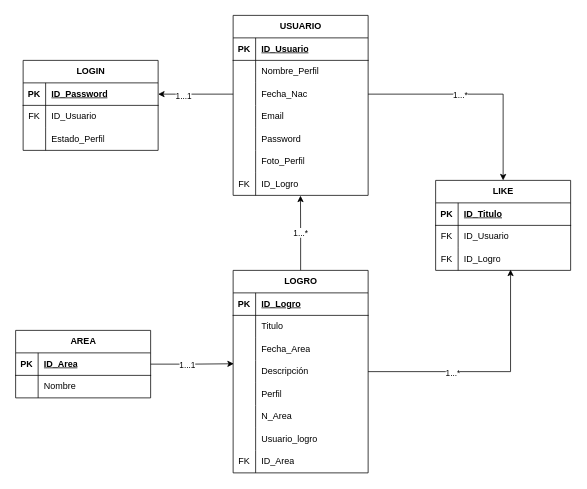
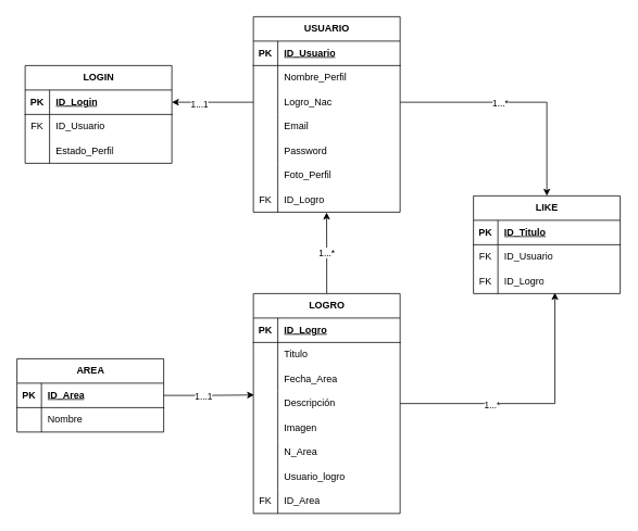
  <mxCell id="0" />
  <mxCell id="1" parent="0" />
  <mxCell id="2" value="USUARIO" style="shape=table;startSize=30;container=1;collapsible=1;childLayout=tableLayout;fixedRows=1;rowLines=0;fontStyle=1;align=center;resizeLast=1;html=1;" vertex="1" parent="1"><mxGeometry x="310" y="20" width="180" height="240" as="geometry" /></mxCell>
  <mxCell id="3" value="" style="shape=tableRow;horizontal=0;startSize=0;swimlaneHead=0;swimlaneBody=0;fillColor=none;collapsible=0;dropTarget=0;points=[[0,0.5],[1,0.5]];portConstraint=eastwest;top=0;left=0;right=0;bottom=1;" vertex="1" parent="2"><mxGeometry y="30" width="180" height="30" as="geometry" /></mxCell>
  <mxCell id="4" value="PK" style="shape=partialRectangle;connectable=0;fillColor=none;top=0;left=0;bottom=0;right=0;fontStyle=1;overflow=hidden;whiteSpace=wrap;html=1;" vertex="1" parent="3"><mxGeometry width="30" height="30" as="geometry"><mxRectangle width="30" height="30" as="alternateBounds" /></mxGeometry></mxCell>
  <mxCell id="5" value="ID_Usuario" style="shape=partialRectangle;connectable=0;fillColor=none;top=0;left=0;bottom=0;right=0;align=left;spacingLeft=6;fontStyle=5;overflow=hidden;whiteSpace=wrap;html=1;" vertex="1" parent="3"><mxGeometry x="30" width="150" height="30" as="geometry"><mxRectangle width="150" height="30" as="alternateBounds" /></mxGeometry></mxCell>
  <mxCell id="6" value="" style="shape=tableRow;horizontal=0;startSize=0;swimlaneHead=0;swimlaneBody=0;fillColor=none;collapsible=0;dropTarget=0;points=[[0,0.5],[1,0.5]];portConstraint=eastwest;top=0;left=0;right=0;bottom=0;" vertex="1" parent="2"><mxGeometry y="60" width="180" height="30" as="geometry" /></mxCell>
  <mxCell id="7" value="" style="shape=partialRectangle;connectable=0;fillColor=none;top=0;left=0;bottom=0;right=0;editable=1;overflow=hidden;whiteSpace=wrap;html=1;" vertex="1" parent="6"><mxGeometry width="30" height="30" as="geometry"><mxRectangle width="30" height="30" as="alternateBounds" /></mxGeometry></mxCell>
  <mxCell id="8" value="Nombre_Perfil" style="shape=partialRectangle;connectable=0;fillColor=none;top=0;left=0;bottom=0;right=0;align=left;spacingLeft=6;overflow=hidden;whiteSpace=wrap;html=1;" vertex="1" parent="6"><mxGeometry x="30" width="150" height="30" as="geometry"><mxRectangle width="150" height="30" as="alternateBounds" /></mxGeometry></mxCell>
  <mxCell id="9" value="" style="shape=tableRow;horizontal=0;startSize=0;swimlaneHead=0;swimlaneBody=0;fillColor=none;collapsible=0;dropTarget=0;points=[[0,0.5],[1,0.5]];portConstraint=eastwest;top=0;left=0;right=0;bottom=0;" vertex="1" parent="2"><mxGeometry y="90" width="180" height="30" as="geometry" /></mxCell>
  <mxCell id="10" value="" style="shape=partialRectangle;connectable=0;fillColor=none;top=0;left=0;bottom=0;right=0;editable=1;overflow=hidden;whiteSpace=wrap;html=1;" vertex="1" parent="9"><mxGeometry width="30" height="30" as="geometry"><mxRectangle width="30" height="30" as="alternateBounds" /></mxGeometry></mxCell>
- <mxCell id="11" value="Fecha_Nac" style="shape=partialRectangle;connectable=0;fillColor=none;top=0;left=0;bottom=0;right=0;align=left;spacingLeft=6;overflow=hidden;whiteSpace=wrap;html=1;" vertex="1" parent="9"><mxGeometry x="30" width="150" height="30" as="geometry"><mxRectangle width="150" height="30" as="alternateBounds" /></mxGeometry></mxCell>
+ <mxCell id="11" value="Logro_Nac" style="shape=partialRectangle;connectable=0;fillColor=none;top=0;left=0;bottom=0;right=0;align=left;spacingLeft=6;overflow=hidden;whiteSpace=wrap;html=1;" vertex="1" parent="9"><mxGeometry x="30" width="150" height="30" as="geometry"><mxRectangle width="150" height="30" as="alternateBounds" /></mxGeometry></mxCell>
  <mxCell id="12" value="" style="shape=tableRow;horizontal=0;startSize=0;swimlaneHead=0;swimlaneBody=0;fillColor=none;collapsible=0;dropTarget=0;points=[[0,0.5],[1,0.5]];portConstraint=eastwest;top=0;left=0;right=0;bottom=0;" vertex="1" parent="2"><mxGeometry y="120" width="180" height="30" as="geometry" /></mxCell>
  <mxCell id="13" value="" style="shape=partialRectangle;connectable=0;fillColor=none;top=0;left=0;bottom=0;right=0;editable=1;overflow=hidden;whiteSpace=wrap;html=1;" vertex="1" parent="12"><mxGeometry width="30" height="30" as="geometry"><mxRectangle width="30" height="30" as="alternateBounds" /></mxGeometry></mxCell>
  <mxCell id="14" value="Email&lt;span style=&quot;white-space: pre;&quot;&gt;&#09;&lt;/span&gt;&lt;span style=&quot;white-space: pre;&quot;&gt;&#09;&lt;/span&gt;&lt;span style=&quot;white-space: pre;&quot;&gt;&#09;&lt;/span&gt;&lt;span style=&quot;white-space: pre;&quot;&gt;&#09;&lt;/span&gt;&lt;span style=&quot;white-space: pre;&quot;&gt;&#09;&lt;/span&gt;&lt;span style=&quot;white-space: pre;&quot;&gt;&#09;&lt;/span&gt;" style="shape=partialRectangle;connectable=0;fillColor=none;top=0;left=0;bottom=0;right=0;align=left;spacingLeft=6;overflow=hidden;whiteSpace=wrap;html=1;" vertex="1" parent="12"><mxGeometry x="30" width="150" height="30" as="geometry"><mxRectangle width="150" height="30" as="alternateBounds" /></mxGeometry></mxCell>
  <mxCell id="15" value="" style="shape=tableRow;horizontal=0;startSize=0;swimlaneHead=0;swimlaneBody=0;fillColor=none;collapsible=0;dropTarget=0;points=[[0,0.5],[1,0.5]];portConstraint=eastwest;top=0;left=0;right=0;bottom=0;" vertex="1" parent="2"><mxGeometry y="150" width="180" height="30" as="geometry" /></mxCell>
  <mxCell id="16" value="" style="shape=partialRectangle;connectable=0;fillColor=none;top=0;left=0;bottom=0;right=0;editable=1;overflow=hidden;whiteSpace=wrap;html=1;" vertex="1" parent="15"><mxGeometry width="30" height="30" as="geometry"><mxRectangle width="30" height="30" as="alternateBounds" /></mxGeometry></mxCell>
  <mxCell id="17" value="Password" style="shape=partialRectangle;connectable=0;fillColor=none;top=0;left=0;bottom=0;right=0;align=left;spacingLeft=6;overflow=hidden;whiteSpace=wrap;html=1;" vertex="1" parent="15"><mxGeometry x="30" width="150" height="30" as="geometry"><mxRectangle width="150" height="30" as="alternateBounds" /></mxGeometry></mxCell>
  <mxCell id="18" value="" style="shape=tableRow;horizontal=0;startSize=0;swimlaneHead=0;swimlaneBody=0;fillColor=none;collapsible=0;dropTarget=0;points=[[0,0.5],[1,0.5]];portConstraint=eastwest;top=0;left=0;right=0;bottom=0;" vertex="1" parent="2"><mxGeometry y="180" width="180" height="30" as="geometry" /></mxCell>
  <mxCell id="19" value="" style="shape=partialRectangle;connectable=0;fillColor=none;top=0;left=0;bottom=0;right=0;editable=1;overflow=hidden;whiteSpace=wrap;html=1;" vertex="1" parent="18"><mxGeometry width="30" height="30" as="geometry"><mxRectangle width="30" height="30" as="alternateBounds" /></mxGeometry></mxCell>
  <mxCell id="20" value="Foto_Perfil" style="shape=partialRectangle;connectable=0;fillColor=none;top=0;left=0;bottom=0;right=0;align=left;spacingLeft=6;overflow=hidden;whiteSpace=wrap;html=1;" vertex="1" parent="18"><mxGeometry x="30" width="150" height="30" as="geometry"><mxRectangle width="150" height="30" as="alternateBounds" /></mxGeometry></mxCell>
  <mxCell id="21" value="" style="shape=tableRow;horizontal=0;startSize=0;swimlaneHead=0;swimlaneBody=0;fillColor=none;collapsible=0;dropTarget=0;points=[[0,0.5],[1,0.5]];portConstraint=eastwest;top=0;left=0;right=0;bottom=0;" vertex="1" parent="2"><mxGeometry y="210" width="180" height="30" as="geometry" /></mxCell>
  <mxCell id="22" value="FK" style="shape=partialRectangle;connectable=0;fillColor=none;top=0;left=0;bottom=0;right=0;editable=1;overflow=hidden;whiteSpace=wrap;html=1;" vertex="1" parent="21"><mxGeometry width="30" height="30" as="geometry"><mxRectangle width="30" height="30" as="alternateBounds" /></mxGeometry></mxCell>
  <mxCell id="23" value="ID_Logro" style="shape=partialRectangle;connectable=0;fillColor=none;top=0;left=0;bottom=0;right=0;align=left;spacingLeft=6;overflow=hidden;whiteSpace=wrap;html=1;" vertex="1" parent="21"><mxGeometry x="30" width="150" height="30" as="geometry"><mxRectangle width="150" height="30" as="alternateBounds" /></mxGeometry></mxCell>
  <mxCell id="24" style="edgeStyle=orthogonalEdgeStyle;rounded=0;orthogonalLoop=1;jettySize=auto;html=1;entryX=0.555;entryY=0.967;entryDx=0;entryDy=0;entryPerimeter=0;" edge="1" parent="1" source="27" target="68"><mxGeometry relative="1" as="geometry" /></mxCell>
  <mxCell id="25" value="1...*" style="edgeLabel;html=1;align=center;verticalAlign=middle;resizable=0;points=[];" vertex="1" connectable="0" parent="24"><mxGeometry x="-0.313" y="-1" relative="1" as="geometry"><mxPoint as="offset" /></mxGeometry></mxCell>
  <mxCell id="26" value="1...*" style="edgeStyle=orthogonalEdgeStyle;rounded=0;orthogonalLoop=1;jettySize=auto;html=1;entryX=0.499;entryY=1.013;entryDx=0;entryDy=0;entryPerimeter=0;" edge="1" parent="1" source="27" target="21"><mxGeometry relative="1" as="geometry"><Array as="points"><mxPoint x="400" y="310" /><mxPoint x="400" y="310" /></Array></mxGeometry></mxCell>
  <mxCell id="27" value="LOGRO" style="shape=table;startSize=30;container=1;collapsible=1;childLayout=tableLayout;fixedRows=1;rowLines=0;fontStyle=1;align=center;resizeLast=1;html=1;" vertex="1" parent="1"><mxGeometry x="310" y="360" width="180" height="270" as="geometry" /></mxCell>
  <mxCell id="28" value="" style="shape=tableRow;horizontal=0;startSize=0;swimlaneHead=0;swimlaneBody=0;fillColor=none;collapsible=0;dropTarget=0;points=[[0,0.5],[1,0.5]];portConstraint=eastwest;top=0;left=0;right=0;bottom=1;" vertex="1" parent="27"><mxGeometry y="30" width="180" height="30" as="geometry" /></mxCell>
  <mxCell id="29" value="PK" style="shape=partialRectangle;connectable=0;fillColor=none;top=0;left=0;bottom=0;right=0;fontStyle=1;overflow=hidden;whiteSpace=wrap;html=1;" vertex="1" parent="28"><mxGeometry width="30" height="30" as="geometry"><mxRectangle width="30" height="30" as="alternateBounds" /></mxGeometry></mxCell>
  <mxCell id="30" value="ID_Logro" style="shape=partialRectangle;connectable=0;fillColor=none;top=0;left=0;bottom=0;right=0;align=left;spacingLeft=6;fontStyle=5;overflow=hidden;whiteSpace=wrap;html=1;" vertex="1" parent="28"><mxGeometry x="30" width="150" height="30" as="geometry"><mxRectangle width="150" height="30" as="alternateBounds" /></mxGeometry></mxCell>
  <mxCell id="31" value="" style="shape=tableRow;horizontal=0;startSize=0;swimlaneHead=0;swimlaneBody=0;fillColor=none;collapsible=0;dropTarget=0;points=[[0,0.5],[1,0.5]];portConstraint=eastwest;top=0;left=0;right=0;bottom=0;" vertex="1" parent="27"><mxGeometry y="60" width="180" height="30" as="geometry" /></mxCell>
  <mxCell id="32" value="" style="shape=partialRectangle;connectable=0;fillColor=none;top=0;left=0;bottom=0;right=0;editable=1;overflow=hidden;whiteSpace=wrap;html=1;" vertex="1" parent="31"><mxGeometry width="30" height="30" as="geometry"><mxRectangle width="30" height="30" as="alternateBounds" /></mxGeometry></mxCell>
  <mxCell id="33" value="Titulo" style="shape=partialRectangle;connectable=0;fillColor=none;top=0;left=0;bottom=0;right=0;align=left;spacingLeft=6;overflow=hidden;whiteSpace=wrap;html=1;" vertex="1" parent="31"><mxGeometry x="30" width="150" height="30" as="geometry"><mxRectangle width="150" height="30" as="alternateBounds" /></mxGeometry></mxCell>
  <mxCell id="34" value="" style="shape=tableRow;horizontal=0;startSize=0;swimlaneHead=0;swimlaneBody=0;fillColor=none;collapsible=0;dropTarget=0;points=[[0,0.5],[1,0.5]];portConstraint=eastwest;top=0;left=0;right=0;bottom=0;" vertex="1" parent="27"><mxGeometry y="90" width="180" height="30" as="geometry" /></mxCell>
  <mxCell id="35" value="" style="shape=partialRectangle;connectable=0;fillColor=none;top=0;left=0;bottom=0;right=0;editable=1;overflow=hidden;whiteSpace=wrap;html=1;" vertex="1" parent="34"><mxGeometry width="30" height="30" as="geometry"><mxRectangle width="30" height="30" as="alternateBounds" /></mxGeometry></mxCell>
  <mxCell id="36" value="Fecha_Area" style="shape=partialRectangle;connectable=0;fillColor=none;top=0;left=0;bottom=0;right=0;align=left;spacingLeft=6;overflow=hidden;whiteSpace=wrap;html=1;" vertex="1" parent="34"><mxGeometry x="30" width="150" height="30" as="geometry"><mxRectangle width="150" height="30" as="alternateBounds" /></mxGeometry></mxCell>
  <mxCell id="37" value="" style="shape=tableRow;horizontal=0;startSize=0;swimlaneHead=0;swimlaneBody=0;fillColor=none;collapsible=0;dropTarget=0;points=[[0,0.5],[1,0.5]];portConstraint=eastwest;top=0;left=0;right=0;bottom=0;" vertex="1" parent="27"><mxGeometry y="120" width="180" height="30" as="geometry" /></mxCell>
  <mxCell id="38" value="" style="shape=partialRectangle;connectable=0;fillColor=none;top=0;left=0;bottom=0;right=0;editable=1;overflow=hidden;whiteSpace=wrap;html=1;" vertex="1" parent="37"><mxGeometry width="30" height="30" as="geometry"><mxRectangle width="30" height="30" as="alternateBounds" /></mxGeometry></mxCell>
  <mxCell id="39" value="Descripción" style="shape=partialRectangle;connectable=0;fillColor=none;top=0;left=0;bottom=0;right=0;align=left;spacingLeft=6;overflow=hidden;whiteSpace=wrap;html=1;" vertex="1" parent="37"><mxGeometry x="30" width="150" height="30" as="geometry"><mxRectangle width="150" height="30" as="alternateBounds" /></mxGeometry></mxCell>
  <mxCell id="40" value="" style="shape=tableRow;horizontal=0;startSize=0;swimlaneHead=0;swimlaneBody=0;fillColor=none;collapsible=0;dropTarget=0;points=[[0,0.5],[1,0.5]];portConstraint=eastwest;top=0;left=0;right=0;bottom=0;" vertex="1" parent="27"><mxGeometry y="150" width="180" height="30" as="geometry" /></mxCell>
  <mxCell id="41" value="" style="shape=partialRectangle;connectable=0;fillColor=none;top=0;left=0;bottom=0;right=0;editable=1;overflow=hidden;whiteSpace=wrap;html=1;" vertex="1" parent="40"><mxGeometry width="30" height="30" as="geometry"><mxRectangle width="30" height="30" as="alternateBounds" /></mxGeometry></mxCell>
- <mxCell id="42" value="Perfil" style="shape=partialRectangle;connectable=0;fillColor=none;top=0;left=0;bottom=0;right=0;align=left;spacingLeft=6;overflow=hidden;whiteSpace=wrap;html=1;" vertex="1" parent="40"><mxGeometry x="30" width="150" height="30" as="geometry"><mxRectangle width="150" height="30" as="alternateBounds" /></mxGeometry></mxCell>
+ <mxCell id="42" value="Imagen" style="shape=partialRectangle;connectable=0;fillColor=none;top=0;left=0;bottom=0;right=0;align=left;spacingLeft=6;overflow=hidden;whiteSpace=wrap;html=1;" vertex="1" parent="40"><mxGeometry x="30" width="150" height="30" as="geometry"><mxRectangle width="150" height="30" as="alternateBounds" /></mxGeometry></mxCell>
  <mxCell id="43" value="" style="shape=tableRow;horizontal=0;startSize=0;swimlaneHead=0;swimlaneBody=0;fillColor=none;collapsible=0;dropTarget=0;points=[[0,0.5],[1,0.5]];portConstraint=eastwest;top=0;left=0;right=0;bottom=0;" vertex="1" parent="27"><mxGeometry y="180" width="180" height="30" as="geometry" /></mxCell>
  <mxCell id="44" value="" style="shape=partialRectangle;connectable=0;fillColor=none;top=0;left=0;bottom=0;right=0;editable=1;overflow=hidden;whiteSpace=wrap;html=1;" vertex="1" parent="43"><mxGeometry width="30" height="30" as="geometry"><mxRectangle width="30" height="30" as="alternateBounds" /></mxGeometry></mxCell>
  <mxCell id="45" value="N_Area" style="shape=partialRectangle;connectable=0;fillColor=none;top=0;left=0;bottom=0;right=0;align=left;spacingLeft=6;overflow=hidden;whiteSpace=wrap;html=1;" vertex="1" parent="43"><mxGeometry x="30" width="150" height="30" as="geometry"><mxRectangle width="150" height="30" as="alternateBounds" /></mxGeometry></mxCell>
  <mxCell id="46" value="" style="shape=tableRow;horizontal=0;startSize=0;swimlaneHead=0;swimlaneBody=0;fillColor=none;collapsible=0;dropTarget=0;points=[[0,0.5],[1,0.5]];portConstraint=eastwest;top=0;left=0;right=0;bottom=0;" vertex="1" parent="27"><mxGeometry y="210" width="180" height="30" as="geometry" /></mxCell>
  <mxCell id="47" value="" style="shape=partialRectangle;connectable=0;fillColor=none;top=0;left=0;bottom=0;right=0;editable=1;overflow=hidden;whiteSpace=wrap;html=1;" vertex="1" parent="46"><mxGeometry width="30" height="30" as="geometry"><mxRectangle width="30" height="30" as="alternateBounds" /></mxGeometry></mxCell>
  <mxCell id="48" value="Usuario_logro" style="shape=partialRectangle;connectable=0;fillColor=none;top=0;left=0;bottom=0;right=0;align=left;spacingLeft=6;overflow=hidden;whiteSpace=wrap;html=1;" vertex="1" parent="46"><mxGeometry x="30" width="150" height="30" as="geometry"><mxRectangle width="150" height="30" as="alternateBounds" /></mxGeometry></mxCell>
  <mxCell id="49" value="" style="shape=tableRow;horizontal=0;startSize=0;swimlaneHead=0;swimlaneBody=0;fillColor=none;collapsible=0;dropTarget=0;points=[[0,0.5],[1,0.5]];portConstraint=eastwest;top=0;left=0;right=0;bottom=0;" vertex="1" parent="27"><mxGeometry y="240" width="180" height="30" as="geometry" /></mxCell>
  <mxCell id="50" value="FK" style="shape=partialRectangle;connectable=0;fillColor=none;top=0;left=0;bottom=0;right=0;editable=1;overflow=hidden;whiteSpace=wrap;html=1;" vertex="1" parent="49"><mxGeometry width="30" height="30" as="geometry"><mxRectangle width="30" height="30" as="alternateBounds" /></mxGeometry></mxCell>
  <mxCell id="51" value="ID_Area" style="shape=partialRectangle;connectable=0;fillColor=none;top=0;left=0;bottom=0;right=0;align=left;spacingLeft=6;overflow=hidden;whiteSpace=wrap;html=1;" vertex="1" parent="49"><mxGeometry x="30" width="150" height="30" as="geometry"><mxRectangle width="150" height="30" as="alternateBounds" /></mxGeometry></mxCell>
  <mxCell id="52" style="edgeStyle=orthogonalEdgeStyle;rounded=0;orthogonalLoop=1;jettySize=auto;html=1;entryX=0.005;entryY=0.151;entryDx=0;entryDy=0;entryPerimeter=0;" edge="1" parent="1" source="54" target="37"><mxGeometry relative="1" as="geometry" /></mxCell>
  <mxCell id="53" value="1...1" style="edgeLabel;html=1;align=center;verticalAlign=middle;resizable=0;points=[];" vertex="1" connectable="0" parent="52"><mxGeometry x="-0.136" relative="1" as="geometry"><mxPoint as="offset" /></mxGeometry></mxCell>
  <mxCell id="54" value="AREA" style="shape=table;startSize=30;container=1;collapsible=1;childLayout=tableLayout;fixedRows=1;rowLines=0;fontStyle=1;align=center;resizeLast=1;html=1;" vertex="1" parent="1"><mxGeometry x="20" y="440" width="180" height="90" as="geometry" /></mxCell>
  <mxCell id="55" value="" style="shape=tableRow;horizontal=0;startSize=0;swimlaneHead=0;swimlaneBody=0;fillColor=none;collapsible=0;dropTarget=0;points=[[0,0.5],[1,0.5]];portConstraint=eastwest;top=0;left=0;right=0;bottom=1;" vertex="1" parent="54"><mxGeometry y="30" width="180" height="30" as="geometry" /></mxCell>
  <mxCell id="56" value="PK" style="shape=partialRectangle;connectable=0;fillColor=none;top=0;left=0;bottom=0;right=0;fontStyle=1;overflow=hidden;whiteSpace=wrap;html=1;" vertex="1" parent="55"><mxGeometry width="30" height="30" as="geometry"><mxRectangle width="30" height="30" as="alternateBounds" /></mxGeometry></mxCell>
  <mxCell id="57" value="ID_Area" style="shape=partialRectangle;connectable=0;fillColor=none;top=0;left=0;bottom=0;right=0;align=left;spacingLeft=6;fontStyle=5;overflow=hidden;whiteSpace=wrap;html=1;" vertex="1" parent="55"><mxGeometry x="30" width="150" height="30" as="geometry"><mxRectangle width="150" height="30" as="alternateBounds" /></mxGeometry></mxCell>
  <mxCell id="58" value="" style="shape=tableRow;horizontal=0;startSize=0;swimlaneHead=0;swimlaneBody=0;fillColor=none;collapsible=0;dropTarget=0;points=[[0,0.5],[1,0.5]];portConstraint=eastwest;top=0;left=0;right=0;bottom=0;" vertex="1" parent="54"><mxGeometry y="60" width="180" height="30" as="geometry" /></mxCell>
  <mxCell id="59" value="" style="shape=partialRectangle;connectable=0;fillColor=none;top=0;left=0;bottom=0;right=0;editable=1;overflow=hidden;whiteSpace=wrap;html=1;" vertex="1" parent="58"><mxGeometry width="30" height="30" as="geometry"><mxRectangle width="30" height="30" as="alternateBounds" /></mxGeometry></mxCell>
  <mxCell id="60" value="Nombre" style="shape=partialRectangle;connectable=0;fillColor=none;top=0;left=0;bottom=0;right=0;align=left;spacingLeft=6;overflow=hidden;whiteSpace=wrap;html=1;" vertex="1" parent="58"><mxGeometry x="30" width="150" height="30" as="geometry"><mxRectangle width="150" height="30" as="alternateBounds" /></mxGeometry></mxCell>
  <mxCell id="61" value="LIKE" style="shape=table;startSize=30;container=1;collapsible=1;childLayout=tableLayout;fixedRows=1;rowLines=0;fontStyle=1;align=center;resizeLast=1;html=1;" vertex="1" parent="1"><mxGeometry x="580" y="240" width="180" height="120" as="geometry" /></mxCell>
  <mxCell id="62" value="" style="shape=tableRow;horizontal=0;startSize=0;swimlaneHead=0;swimlaneBody=0;fillColor=none;collapsible=0;dropTarget=0;points=[[0,0.5],[1,0.5]];portConstraint=eastwest;top=0;left=0;right=0;bottom=1;" vertex="1" parent="61"><mxGeometry y="30" width="180" height="30" as="geometry" /></mxCell>
  <mxCell id="63" value="PK" style="shape=partialRectangle;connectable=0;fillColor=none;top=0;left=0;bottom=0;right=0;fontStyle=1;overflow=hidden;whiteSpace=wrap;html=1;" vertex="1" parent="62"><mxGeometry width="30" height="30" as="geometry"><mxRectangle width="30" height="30" as="alternateBounds" /></mxGeometry></mxCell>
  <mxCell id="64" value="ID_Titulo" style="shape=partialRectangle;connectable=0;fillColor=none;top=0;left=0;bottom=0;right=0;align=left;spacingLeft=6;fontStyle=5;overflow=hidden;whiteSpace=wrap;html=1;" vertex="1" parent="62"><mxGeometry x="30" width="150" height="30" as="geometry"><mxRectangle width="150" height="30" as="alternateBounds" /></mxGeometry></mxCell>
  <mxCell id="65" value="" style="shape=tableRow;horizontal=0;startSize=0;swimlaneHead=0;swimlaneBody=0;fillColor=none;collapsible=0;dropTarget=0;points=[[0,0.5],[1,0.5]];portConstraint=eastwest;top=0;left=0;right=0;bottom=0;" vertex="1" parent="61"><mxGeometry y="60" width="180" height="30" as="geometry" /></mxCell>
  <mxCell id="66" value="FK" style="shape=partialRectangle;connectable=0;fillColor=none;top=0;left=0;bottom=0;right=0;editable=1;overflow=hidden;whiteSpace=wrap;html=1;" vertex="1" parent="65"><mxGeometry width="30" height="30" as="geometry"><mxRectangle width="30" height="30" as="alternateBounds" /></mxGeometry></mxCell>
  <mxCell id="67" value="ID_Usuario" style="shape=partialRectangle;connectable=0;fillColor=none;top=0;left=0;bottom=0;right=0;align=left;spacingLeft=6;overflow=hidden;whiteSpace=wrap;html=1;" vertex="1" parent="65"><mxGeometry x="30" width="150" height="30" as="geometry"><mxRectangle width="150" height="30" as="alternateBounds" /></mxGeometry></mxCell>
  <mxCell id="68" value="" style="shape=tableRow;horizontal=0;startSize=0;swimlaneHead=0;swimlaneBody=0;fillColor=none;collapsible=0;dropTarget=0;points=[[0,0.5],[1,0.5]];portConstraint=eastwest;top=0;left=0;right=0;bottom=0;" vertex="1" parent="61"><mxGeometry y="90" width="180" height="30" as="geometry" /></mxCell>
  <mxCell id="69" value="FK" style="shape=partialRectangle;connectable=0;fillColor=none;top=0;left=0;bottom=0;right=0;editable=1;overflow=hidden;whiteSpace=wrap;html=1;" vertex="1" parent="68"><mxGeometry width="30" height="30" as="geometry"><mxRectangle width="30" height="30" as="alternateBounds" /></mxGeometry></mxCell>
  <mxCell id="70" value="ID_Logro" style="shape=partialRectangle;connectable=0;fillColor=none;top=0;left=0;bottom=0;right=0;align=left;spacingLeft=6;overflow=hidden;whiteSpace=wrap;html=1;" vertex="1" parent="68"><mxGeometry x="30" width="150" height="30" as="geometry"><mxRectangle width="150" height="30" as="alternateBounds" /></mxGeometry></mxCell>
  <mxCell id="71" style="edgeStyle=orthogonalEdgeStyle;rounded=0;orthogonalLoop=1;jettySize=auto;html=1;entryX=0.5;entryY=0;entryDx=0;entryDy=0;" edge="1" parent="1" source="9" target="61"><mxGeometry relative="1" as="geometry" /></mxCell>
  <mxCell id="72" value="1...*" style="edgeLabel;html=1;align=center;verticalAlign=middle;resizable=0;points=[];" vertex="1" connectable="0" parent="71"><mxGeometry x="-0.176" y="-1" relative="1" as="geometry"><mxPoint as="offset" /></mxGeometry></mxCell>
  <mxCell id="73" value="LOGIN" style="shape=table;startSize=30;container=1;collapsible=1;childLayout=tableLayout;fixedRows=1;rowLines=0;fontStyle=1;align=center;resizeLast=1;html=1;" vertex="1" parent="1"><mxGeometry x="30" y="80" width="180" height="120" as="geometry" /></mxCell>
  <mxCell id="74" value="" style="shape=tableRow;horizontal=0;startSize=0;swimlaneHead=0;swimlaneBody=0;fillColor=none;collapsible=0;dropTarget=0;points=[[0,0.5],[1,0.5]];portConstraint=eastwest;top=0;left=0;right=0;bottom=1;" vertex="1" parent="73"><mxGeometry y="30" width="180" height="30" as="geometry" /></mxCell>
  <mxCell id="75" value="PK" style="shape=partialRectangle;connectable=0;fillColor=none;top=0;left=0;bottom=0;right=0;fontStyle=1;overflow=hidden;whiteSpace=wrap;html=1;" vertex="1" parent="74"><mxGeometry width="30" height="30" as="geometry"><mxRectangle width="30" height="30" as="alternateBounds" /></mxGeometry></mxCell>
- <mxCell id="76" value="ID_Password" style="shape=partialRectangle;connectable=0;fillColor=none;top=0;left=0;bottom=0;right=0;align=left;spacingLeft=6;fontStyle=5;overflow=hidden;whiteSpace=wrap;html=1;" vertex="1" parent="74"><mxGeometry x="30" width="150" height="30" as="geometry"><mxRectangle width="150" height="30" as="alternateBounds" /></mxGeometry></mxCell>
+ <mxCell id="76" value="ID_Login" style="shape=partialRectangle;connectable=0;fillColor=none;top=0;left=0;bottom=0;right=0;align=left;spacingLeft=6;fontStyle=5;overflow=hidden;whiteSpace=wrap;html=1;" vertex="1" parent="74"><mxGeometry x="30" width="150" height="30" as="geometry"><mxRectangle width="150" height="30" as="alternateBounds" /></mxGeometry></mxCell>
  <mxCell id="77" value="" style="shape=tableRow;horizontal=0;startSize=0;swimlaneHead=0;swimlaneBody=0;fillColor=none;collapsible=0;dropTarget=0;points=[[0,0.5],[1,0.5]];portConstraint=eastwest;top=0;left=0;right=0;bottom=0;" vertex="1" parent="73"><mxGeometry y="60" width="180" height="30" as="geometry" /></mxCell>
  <mxCell id="78" value="FK" style="shape=partialRectangle;connectable=0;fillColor=none;top=0;left=0;bottom=0;right=0;editable=1;overflow=hidden;whiteSpace=wrap;html=1;" vertex="1" parent="77"><mxGeometry width="30" height="30" as="geometry"><mxRectangle width="30" height="30" as="alternateBounds" /></mxGeometry></mxCell>
  <mxCell id="79" value="ID_Usuario" style="shape=partialRectangle;connectable=0;fillColor=none;top=0;left=0;bottom=0;right=0;align=left;spacingLeft=6;overflow=hidden;whiteSpace=wrap;html=1;" vertex="1" parent="77"><mxGeometry x="30" width="150" height="30" as="geometry"><mxRectangle width="150" height="30" as="alternateBounds" /></mxGeometry></mxCell>
  <mxCell id="80" value="" style="shape=tableRow;horizontal=0;startSize=0;swimlaneHead=0;swimlaneBody=0;fillColor=none;collapsible=0;dropTarget=0;points=[[0,0.5],[1,0.5]];portConstraint=eastwest;top=0;left=0;right=0;bottom=0;" vertex="1" parent="73"><mxGeometry y="90" width="180" height="30" as="geometry" /></mxCell>
  <mxCell id="81" value="" style="shape=partialRectangle;connectable=0;fillColor=none;top=0;left=0;bottom=0;right=0;editable=1;overflow=hidden;whiteSpace=wrap;html=1;" vertex="1" parent="80"><mxGeometry width="30" height="30" as="geometry"><mxRectangle width="30" height="30" as="alternateBounds" /></mxGeometry></mxCell>
  <mxCell id="82" value="Estado_Perfil" style="shape=partialRectangle;connectable=0;fillColor=none;top=0;left=0;bottom=0;right=0;align=left;spacingLeft=6;overflow=hidden;whiteSpace=wrap;html=1;" vertex="1" parent="80"><mxGeometry x="30" width="150" height="30" as="geometry"><mxRectangle width="150" height="30" as="alternateBounds" /></mxGeometry></mxCell>
  <mxCell id="83" style="edgeStyle=orthogonalEdgeStyle;rounded=0;orthogonalLoop=1;jettySize=auto;html=1;entryX=1;entryY=0.5;entryDx=0;entryDy=0;" edge="1" parent="1" source="9" target="74"><mxGeometry relative="1" as="geometry" /></mxCell>
  <mxCell id="84" value="1...1" style="edgeLabel;html=1;align=center;verticalAlign=middle;resizable=0;points=[];" vertex="1" connectable="0" parent="83"><mxGeometry x="0.334" y="2" relative="1" as="geometry"><mxPoint as="offset" /></mxGeometry></mxCell>
